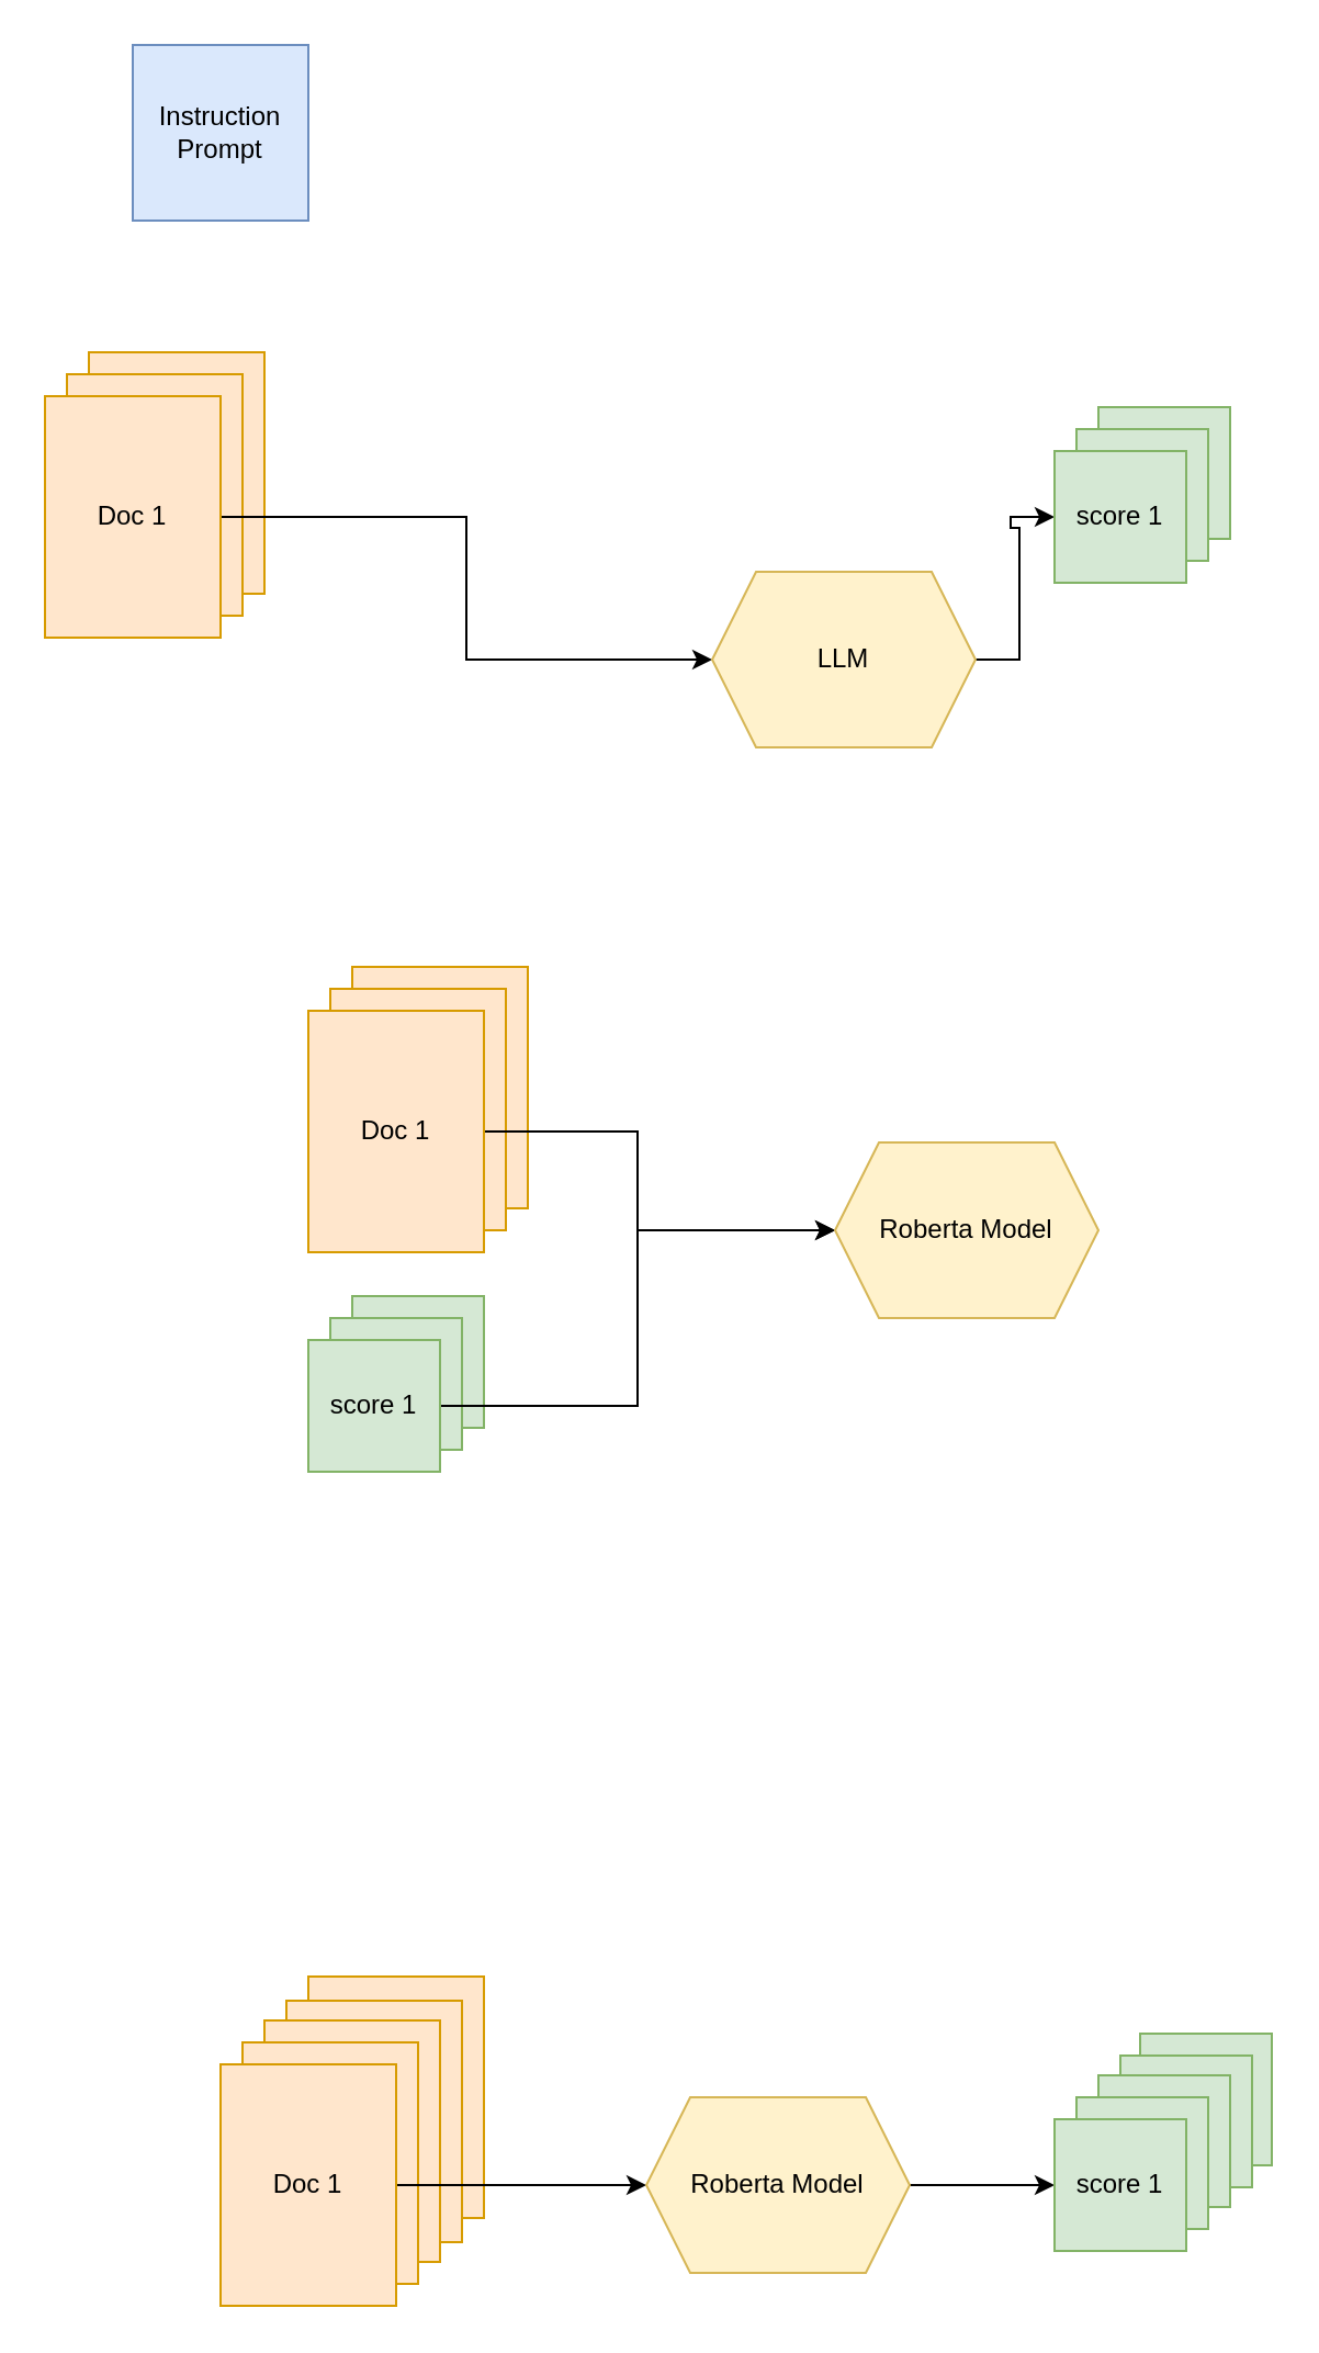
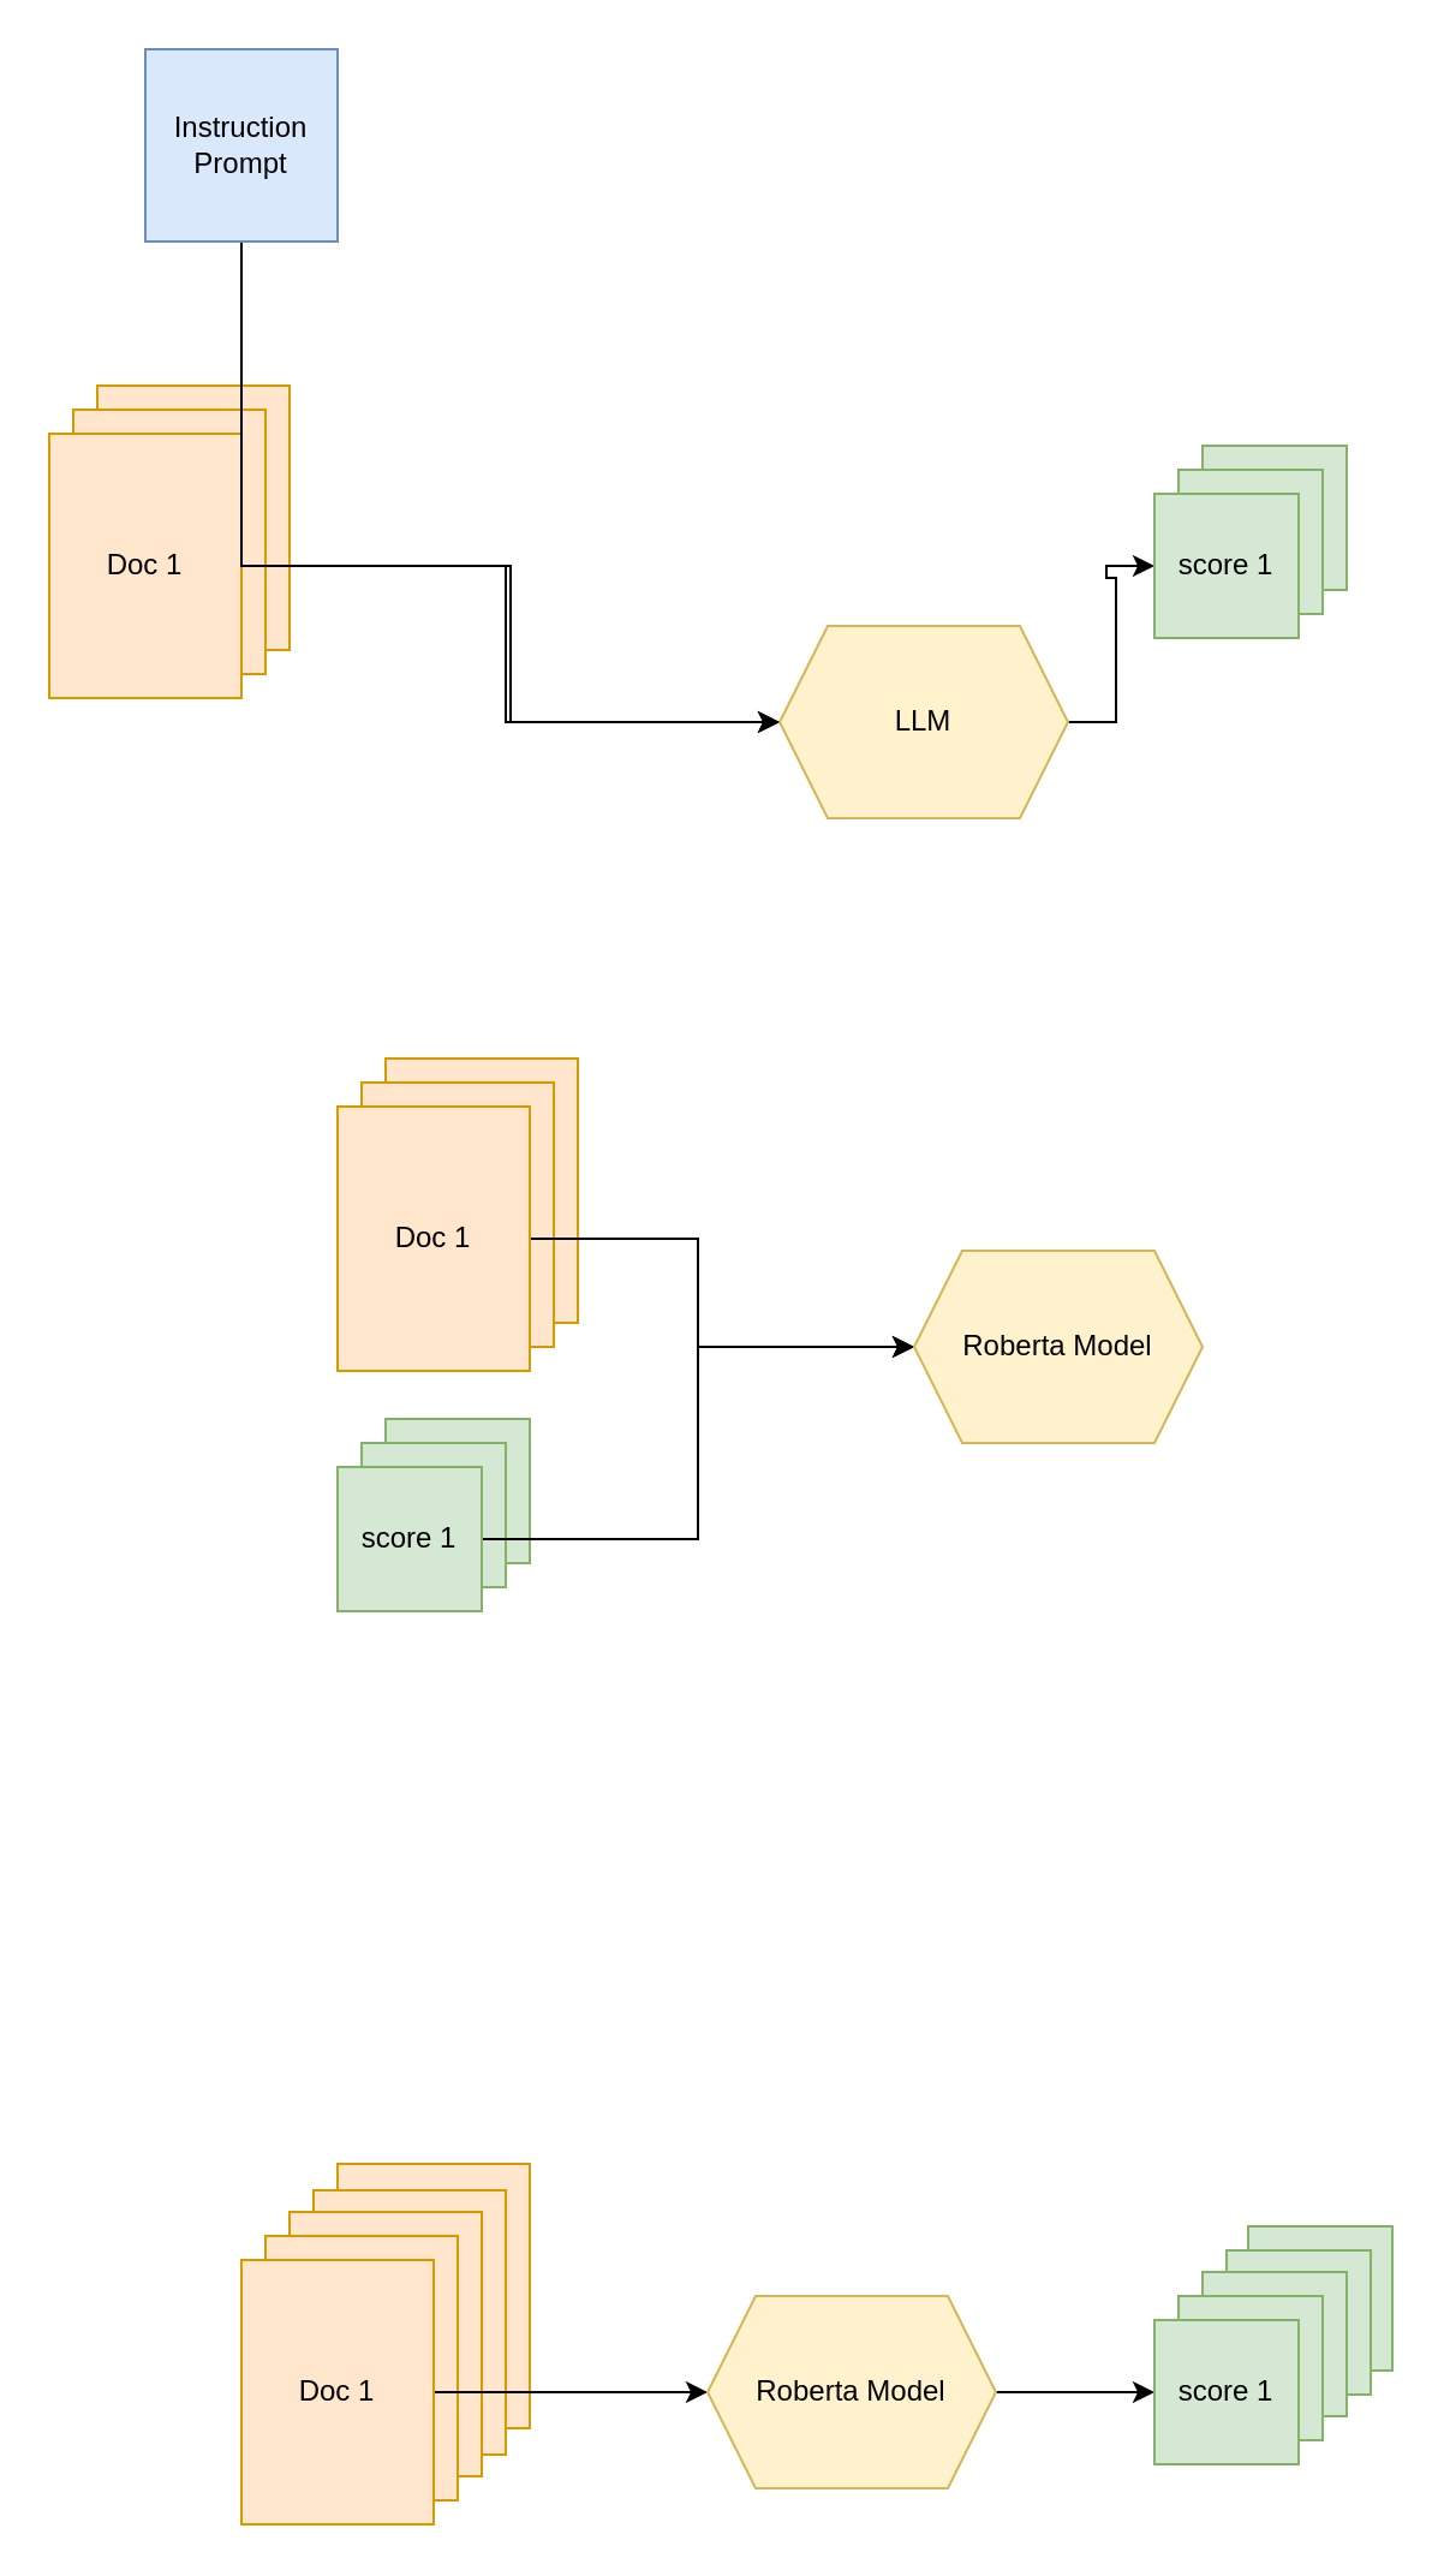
  <mxCell id="0" />
  <mxCell id="1" parent="0" />
  <mxCell id="2" value="score 1" style="whiteSpace=wrap;html=1;aspect=fixed;fillColor=#d5e8d4;strokeColor=#82b366;" parent="1" vertex="1"><mxGeometry x="519" y="926" width="60" height="60" as="geometry" /></mxCell>
  <mxCell id="3" value="score 1" style="whiteSpace=wrap;html=1;aspect=fixed;fillColor=#d5e8d4;strokeColor=#82b366;" parent="1" vertex="1"><mxGeometry x="510" y="936" width="60" height="60" as="geometry" /></mxCell>
  <mxCell id="4" value="" style="rounded=0;whiteSpace=wrap;html=1;fillColor=#ffe6cc;strokeColor=#d79b00;" parent="1" vertex="1"><mxGeometry x="140" y="900" width="80" height="110" as="geometry" /></mxCell>
  <mxCell id="5" value="" style="rounded=0;whiteSpace=wrap;html=1;fillColor=#ffe6cc;strokeColor=#d79b00;" parent="1" vertex="1"><mxGeometry x="130" y="911" width="80" height="110" as="geometry" /></mxCell>
  <mxCell id="6" value="" style="rounded=0;whiteSpace=wrap;html=1;fillColor=#ffe6cc;strokeColor=#d79b00;" parent="1" vertex="1"><mxGeometry x="40" y="160" width="80" height="110" as="geometry" /></mxCell>
  <mxCell id="7" value="" style="rounded=0;whiteSpace=wrap;html=1;fillColor=#ffe6cc;strokeColor=#d79b00;" parent="1" vertex="1"><mxGeometry x="30" y="170" width="80" height="110" as="geometry" /></mxCell>
  <mxCell id="8" style="edgeStyle=orthogonalEdgeStyle;rounded=0;orthogonalLoop=1;jettySize=auto;html=1;entryX=0;entryY=0.5;entryDx=0;entryDy=0;" parent="1" source="9" target="11" edge="1"><mxGeometry relative="1" as="geometry" /></mxCell>
  <mxCell id="9" value="Doc 1" style="rounded=0;whiteSpace=wrap;html=1;fillColor=#ffe6cc;strokeColor=#d79b00;" parent="1" vertex="1"><mxGeometry x="20" y="180" width="80" height="110" as="geometry" /></mxCell>
  <mxCell id="10" style="edgeStyle=orthogonalEdgeStyle;rounded=0;orthogonalLoop=1;jettySize=auto;html=1;entryX=0;entryY=0.5;entryDx=0;entryDy=0;" parent="1" source="11" target="16" edge="1"><mxGeometry relative="1" as="geometry" /></mxCell>
  <mxCell id="11" value="LLM" style="shape=hexagon;perimeter=hexagonPerimeter2;whiteSpace=wrap;html=1;fixedSize=1;fillColor=#fff2cc;strokeColor=#d6b656;" parent="1" vertex="1"><mxGeometry x="324" y="260" width="120" height="80" as="geometry" /></mxCell>
+ <mxCell id="12" style="edgeStyle=orthogonalEdgeStyle;rounded=0;orthogonalLoop=1;jettySize=auto;html=1;entryX=0;entryY=0.5;entryDx=0;entryDy=0;" parent="1" source="13" target="11" edge="1"><mxGeometry relative="1" as="geometry"><Array as="points"><mxPoint x="210" y="235" /></Array></mxGeometry></mxCell>
  <mxCell id="13" value="Instruction Prompt" style="whiteSpace=wrap;html=1;aspect=fixed;fillColor=#dae8fc;strokeColor=#6c8ebf;" parent="1" vertex="1"><mxGeometry x="60" y="20" width="80" height="80" as="geometry" /></mxCell>
  <mxCell id="14" value="score 1" style="whiteSpace=wrap;html=1;aspect=fixed;fillColor=#d5e8d4;strokeColor=#82b366;" parent="1" vertex="1"><mxGeometry x="500" y="185" width="60" height="60" as="geometry" /></mxCell>
  <mxCell id="15" value="score 1" style="whiteSpace=wrap;html=1;aspect=fixed;fillColor=#d5e8d4;strokeColor=#82b366;" parent="1" vertex="1"><mxGeometry x="490" y="195" width="60" height="60" as="geometry" /></mxCell>
  <mxCell id="16" value="score 1" style="whiteSpace=wrap;html=1;aspect=fixed;fillColor=#d5e8d4;strokeColor=#82b366;" parent="1" vertex="1"><mxGeometry x="480" y="205" width="60" height="60" as="geometry" /></mxCell>
  <mxCell id="17" value="" style="rounded=0;whiteSpace=wrap;html=1;fillColor=#ffe6cc;strokeColor=#d79b00;" parent="1" vertex="1"><mxGeometry x="160" y="440" width="80" height="110" as="geometry" /></mxCell>
  <mxCell id="18" value="" style="rounded=0;whiteSpace=wrap;html=1;fillColor=#ffe6cc;strokeColor=#d79b00;" parent="1" vertex="1"><mxGeometry x="150" y="450" width="80" height="110" as="geometry" /></mxCell>
  <mxCell id="19" style="edgeStyle=orthogonalEdgeStyle;rounded=0;orthogonalLoop=1;jettySize=auto;html=1;entryX=0;entryY=0.5;entryDx=0;entryDy=0;" parent="1" source="20" target="25" edge="1"><mxGeometry relative="1" as="geometry"><Array as="points"><mxPoint x="290" y="515" /><mxPoint x="290" y="560" /></Array></mxGeometry></mxCell>
  <mxCell id="20" value="Doc 1" style="rounded=0;whiteSpace=wrap;html=1;fillColor=#ffe6cc;strokeColor=#d79b00;" parent="1" vertex="1"><mxGeometry x="140" y="460" width="80" height="110" as="geometry" /></mxCell>
  <mxCell id="21" value="score 1" style="whiteSpace=wrap;html=1;aspect=fixed;fillColor=#d5e8d4;strokeColor=#82b366;" parent="1" vertex="1"><mxGeometry x="160" y="590" width="60" height="60" as="geometry" /></mxCell>
  <mxCell id="22" value="score 1" style="whiteSpace=wrap;html=1;aspect=fixed;fillColor=#d5e8d4;strokeColor=#82b366;" parent="1" vertex="1"><mxGeometry x="150" y="600" width="60" height="60" as="geometry" /></mxCell>
  <mxCell id="23" style="edgeStyle=orthogonalEdgeStyle;rounded=0;orthogonalLoop=1;jettySize=auto;html=1;entryX=0;entryY=0.5;entryDx=0;entryDy=0;" parent="1" source="24" target="25" edge="1"><mxGeometry relative="1" as="geometry" /></mxCell>
  <mxCell id="24" value="score 1" style="whiteSpace=wrap;html=1;aspect=fixed;fillColor=#d5e8d4;strokeColor=#82b366;" parent="1" vertex="1"><mxGeometry x="140" y="610" width="60" height="60" as="geometry" /></mxCell>
  <mxCell id="25" value="Roberta Model" style="shape=hexagon;perimeter=hexagonPerimeter2;whiteSpace=wrap;html=1;fixedSize=1;fillColor=#fff2cc;strokeColor=#d6b656;" parent="1" vertex="1"><mxGeometry x="380" y="520" width="120" height="80" as="geometry" /></mxCell>
  <mxCell id="26" value="" style="rounded=0;whiteSpace=wrap;html=1;fillColor=#ffe6cc;strokeColor=#d79b00;" parent="1" vertex="1"><mxGeometry x="120" y="920" width="80" height="110" as="geometry" /></mxCell>
  <mxCell id="27" value="" style="rounded=0;whiteSpace=wrap;html=1;fillColor=#ffe6cc;strokeColor=#d79b00;" parent="1" vertex="1"><mxGeometry x="110" y="930" width="80" height="110" as="geometry" /></mxCell>
  <mxCell id="28" style="edgeStyle=orthogonalEdgeStyle;rounded=0;orthogonalLoop=1;jettySize=auto;html=1;entryX=0;entryY=0.5;entryDx=0;entryDy=0;" parent="1" source="29" target="31" edge="1"><mxGeometry relative="1" as="geometry" /></mxCell>
  <mxCell id="29" value="Doc 1" style="rounded=0;whiteSpace=wrap;html=1;fillColor=#ffe6cc;strokeColor=#d79b00;" parent="1" vertex="1"><mxGeometry x="100" y="940" width="80" height="110" as="geometry" /></mxCell>
  <mxCell id="30" style="edgeStyle=orthogonalEdgeStyle;rounded=0;orthogonalLoop=1;jettySize=auto;html=1;entryX=0;entryY=0.5;entryDx=0;entryDy=0;" parent="1" source="31" target="34" edge="1"><mxGeometry relative="1" as="geometry" /></mxCell>
  <mxCell id="31" value="Roberta Model" style="shape=hexagon;perimeter=hexagonPerimeter2;whiteSpace=wrap;html=1;fixedSize=1;fillColor=#fff2cc;strokeColor=#d6b656;" parent="1" vertex="1"><mxGeometry x="294" y="955" width="120" height="80" as="geometry" /></mxCell>
  <mxCell id="32" value="score 1" style="whiteSpace=wrap;html=1;aspect=fixed;fillColor=#d5e8d4;strokeColor=#82b366;" parent="1" vertex="1"><mxGeometry x="500" y="945" width="60" height="60" as="geometry" /></mxCell>
  <mxCell id="33" value="score 1" style="whiteSpace=wrap;html=1;aspect=fixed;fillColor=#d5e8d4;strokeColor=#82b366;" parent="1" vertex="1"><mxGeometry x="490" y="955" width="60" height="60" as="geometry" /></mxCell>
  <mxCell id="34" value="score 1" style="whiteSpace=wrap;html=1;aspect=fixed;fillColor=#d5e8d4;strokeColor=#82b366;" parent="1" vertex="1"><mxGeometry x="480" y="965" width="60" height="60" as="geometry" /></mxCell>
